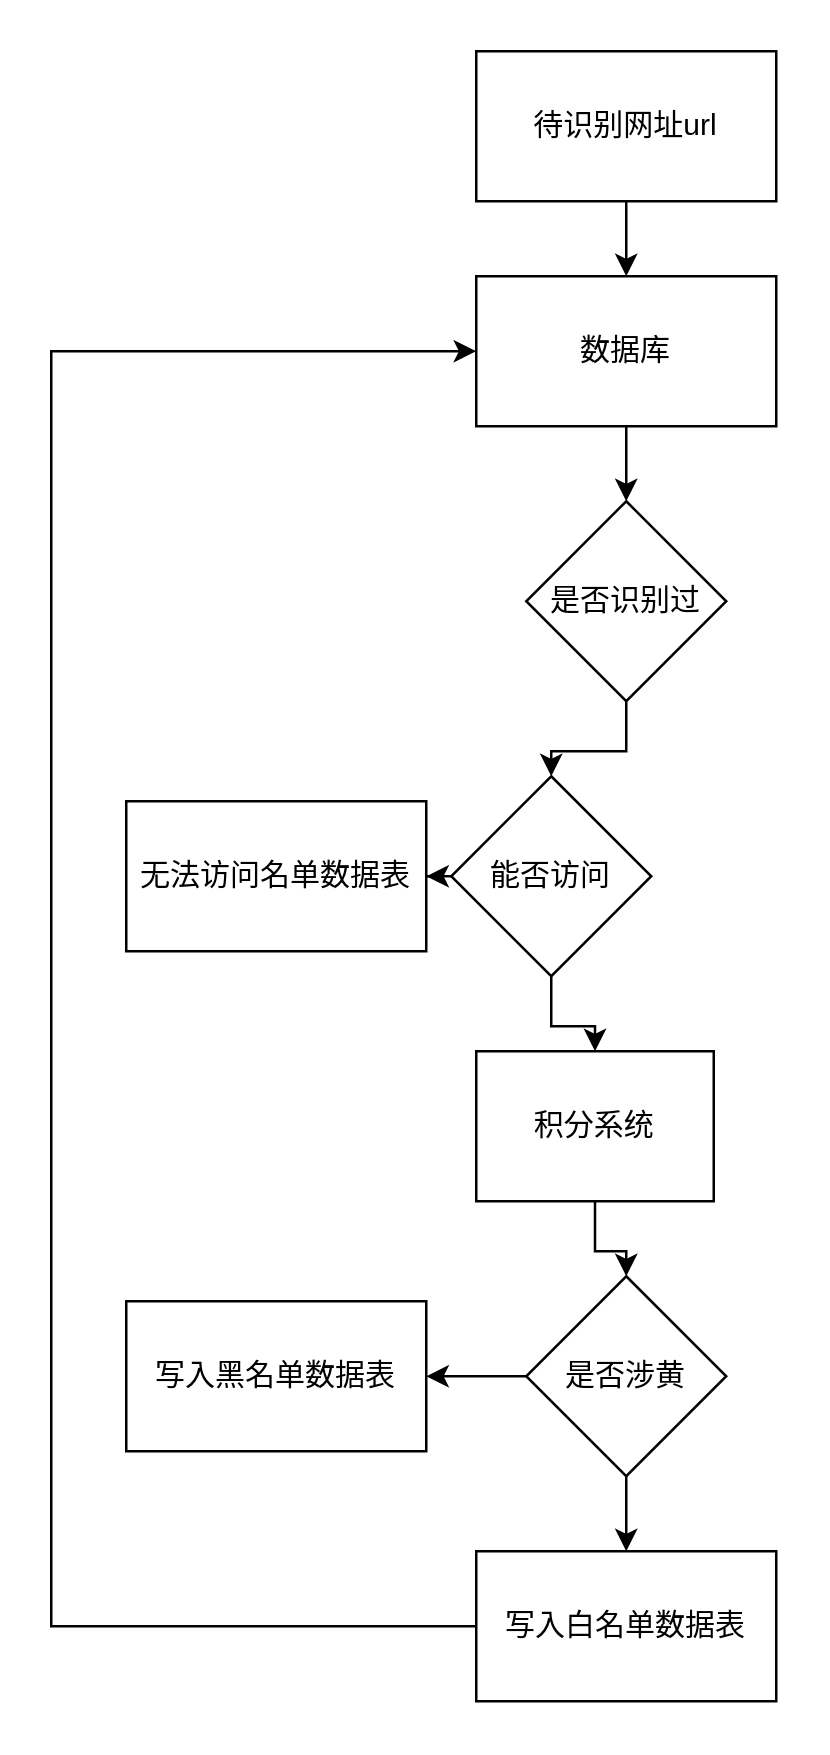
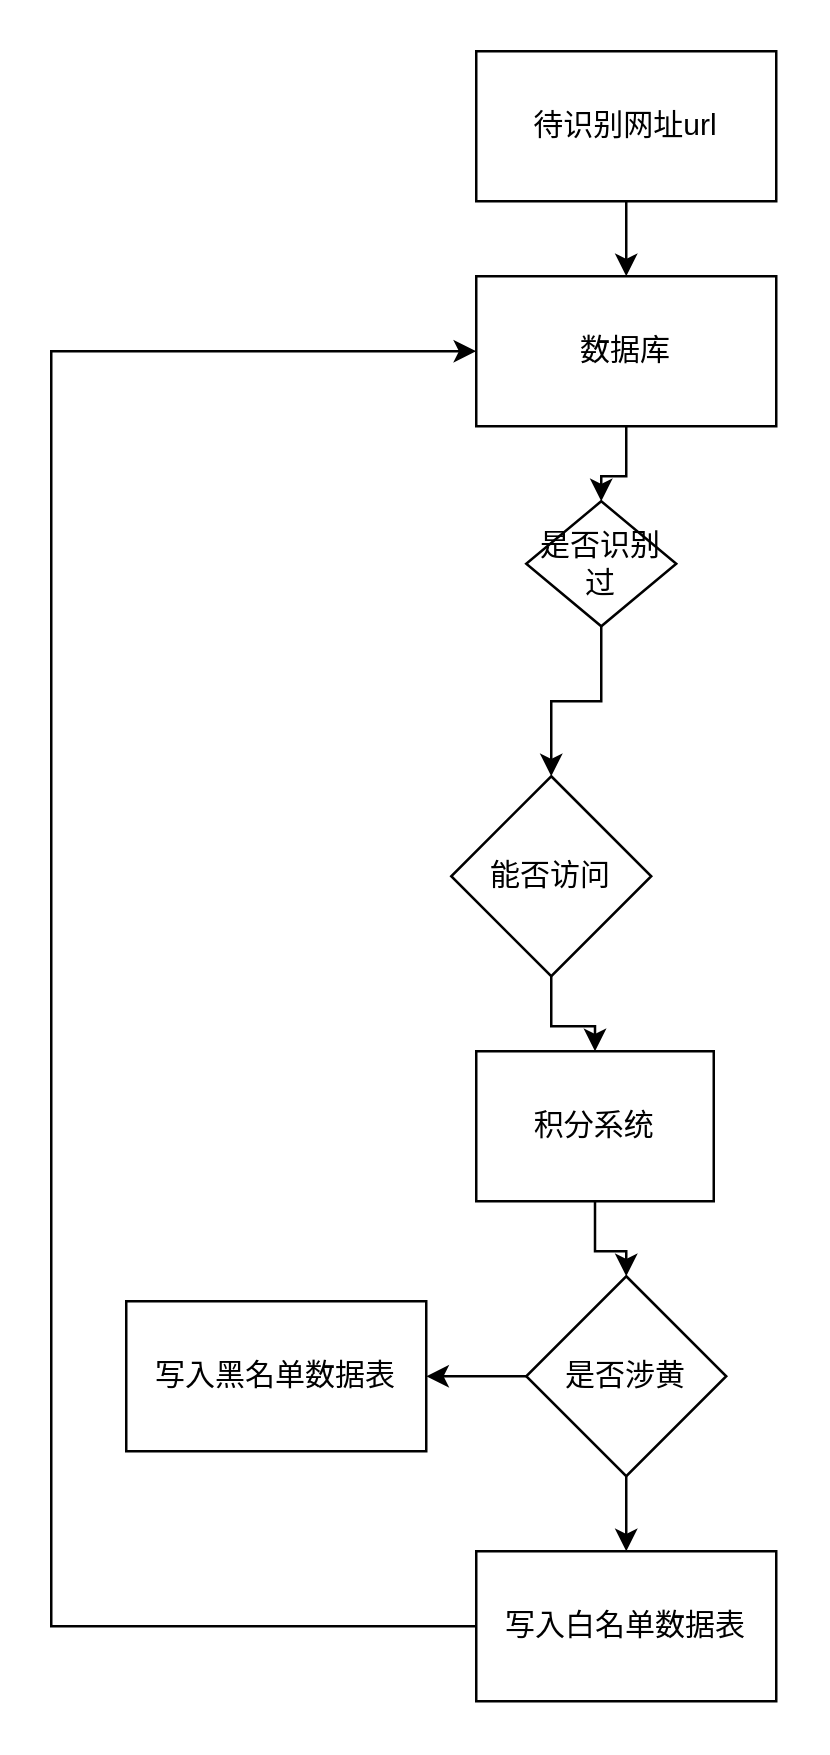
  <mxCell id="0" />
  <mxCell id="1" parent="0" />
  <mxCell id="2" value="" style="edgeStyle=orthogonalEdgeStyle;rounded=0;orthogonalLoop=1;jettySize=auto;html=1;" edge="1" parent="1" source="3" target="5"><mxGeometry relative="1" as="geometry" /></mxCell>
  <mxCell id="3" value="待识别网址url" style="rounded=0;whiteSpace=wrap;html=1;" vertex="1" parent="1"><mxGeometry x="190" y="20" width="120" height="60" as="geometry" /></mxCell>
  <mxCell id="4" value="" style="edgeStyle=orthogonalEdgeStyle;rounded=0;orthogonalLoop=1;jettySize=auto;html=1;" edge="1" parent="1" source="5" target="7"><mxGeometry relative="1" as="geometry" /></mxCell>
  <mxCell id="5" value="数据库" style="whiteSpace=wrap;html=1;rounded=0;" vertex="1" parent="1"><mxGeometry x="190" y="110" width="120" height="60" as="geometry" /></mxCell>
  <mxCell id="6" value="" style="edgeStyle=orthogonalEdgeStyle;rounded=0;orthogonalLoop=1;jettySize=auto;html=1;" edge="1" parent="1" source="7" target="10"><mxGeometry relative="1" as="geometry" /></mxCell>
- <mxCell id="7" value="是否识别过" style="rhombus;whiteSpace=wrap;html=1;rounded=0;" vertex="1" parent="1"><mxGeometry x="210" y="200" width="80" height="80" as="geometry" /></mxCell>
- <mxCell id="8" value="" style="edgeStyle=orthogonalEdgeStyle;rounded=0;orthogonalLoop=1;jettySize=auto;html=1;" edge="1" parent="1" source="10" target="11"><mxGeometry relative="1" as="geometry" /></mxCell>
+ <mxCell id="7" value="是否识别过" style="rhombus;whiteSpace=wrap;html=1;rounded=0;" vertex="1" parent="1"><mxGeometry x="210" y="200" width="60" height="50" as="geometry" /></mxCell>
  <mxCell id="9" value="" style="edgeStyle=orthogonalEdgeStyle;rounded=0;orthogonalLoop=1;jettySize=auto;html=1;" edge="1" parent="1" source="10" target="19"><mxGeometry relative="1" as="geometry" /></mxCell>
  <mxCell id="10" value="能否访问" style="rhombus;whiteSpace=wrap;html=1;rounded=0;" vertex="1" parent="1"><mxGeometry x="180" y="310" width="80" height="80" as="geometry" /></mxCell>
- <mxCell id="11" value="无法访问名单数据表" style="whiteSpace=wrap;html=1;rounded=0;" vertex="1" parent="1"><mxGeometry x="50" y="320" width="120" height="60" as="geometry" /></mxCell>
  <mxCell id="12" value="" style="edgeStyle=orthogonalEdgeStyle;rounded=0;orthogonalLoop=1;jettySize=auto;html=1;" edge="1" parent="1" source="14" target="15"><mxGeometry relative="1" as="geometry" /></mxCell>
  <mxCell id="13" value="" style="edgeStyle=orthogonalEdgeStyle;rounded=0;orthogonalLoop=1;jettySize=auto;html=1;" edge="1" parent="1" source="14" target="17"><mxGeometry relative="1" as="geometry" /></mxCell>
  <mxCell id="14" value="是否涉黄" style="rhombus;whiteSpace=wrap;html=1;rounded=0;" vertex="1" parent="1"><mxGeometry x="210" y="510" width="80" height="80" as="geometry" /></mxCell>
  <mxCell id="15" value="写入黑名单数据表" style="whiteSpace=wrap;html=1;rounded=0;" vertex="1" parent="1"><mxGeometry x="50" y="520" width="120" height="60" as="geometry" /></mxCell>
  <mxCell id="16" value="" style="edgeStyle=orthogonalEdgeStyle;rounded=0;orthogonalLoop=1;jettySize=auto;html=1;entryX=0;entryY=0.5;entryDx=0;entryDy=0;" edge="1" parent="1" source="17" target="5"><mxGeometry relative="1" as="geometry"><mxPoint x="50" y="760" as="targetPoint" /><Array as="points"><mxPoint x="20" y="650" /><mxPoint x="20" y="140" /></Array></mxGeometry></mxCell>
  <mxCell id="17" value="写入白名单数据表" style="whiteSpace=wrap;html=1;rounded=0;" vertex="1" parent="1"><mxGeometry x="190" y="620" width="120" height="60" as="geometry" /></mxCell>
  <mxCell id="18" value="" style="edgeStyle=orthogonalEdgeStyle;rounded=0;orthogonalLoop=1;jettySize=auto;html=1;" edge="1" parent="1" source="19" target="14"><mxGeometry relative="1" as="geometry" /></mxCell>
  <mxCell id="19" value="积分系统" style="whiteSpace=wrap;html=1;rounded=0;" vertex="1" parent="1"><mxGeometry x="190" y="420" width="95" height="60" as="geometry" /></mxCell>
